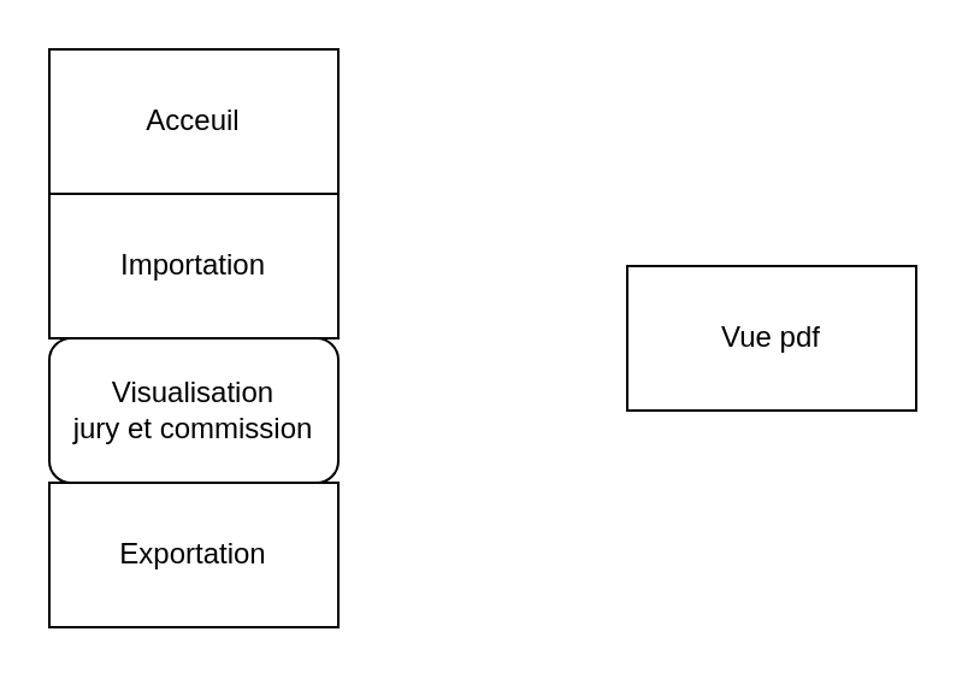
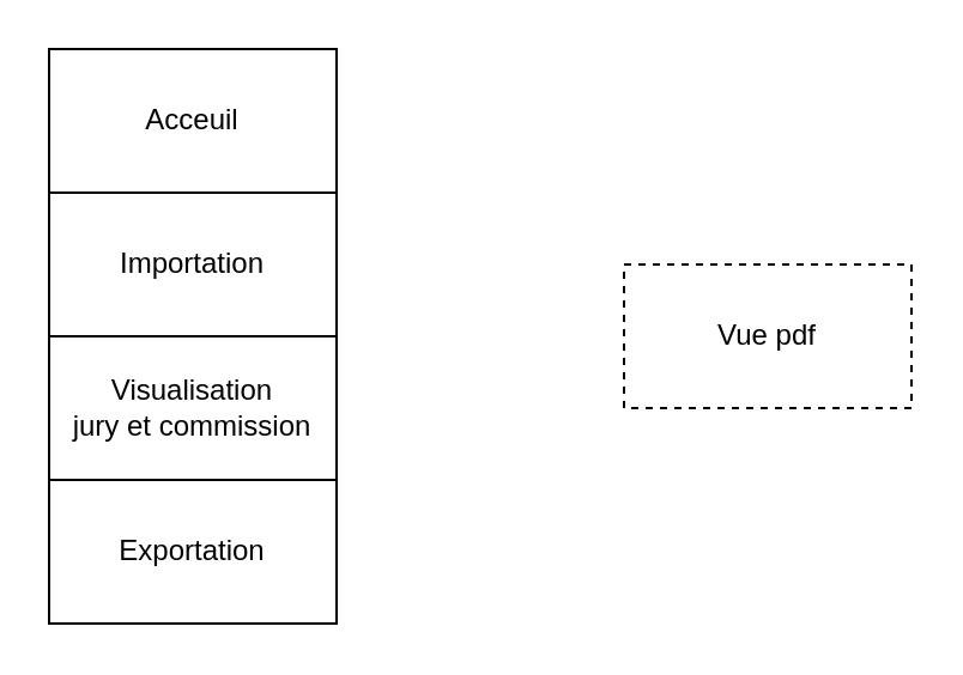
  <mxCell id="0" />
  <mxCell id="1" parent="0" />
  <mxCell id="2" value="Acceuil" style="rounded=0;whiteSpace=wrap;html=1;" vertex="1" parent="1"><mxGeometry x="20" y="20" width="120" height="60" as="geometry" /></mxCell>
  <mxCell id="3" value="Importation" style="rounded=0;whiteSpace=wrap;html=1;" vertex="1" parent="1"><mxGeometry x="20" y="80" width="120" height="60" as="geometry" /></mxCell>
- <mxCell id="4" value="Visualisation&lt;div&gt;jury et commission&lt;/div&gt;" style="whiteSpace=wrap;html=1;rounded=1;" vertex="1" parent="1"><mxGeometry x="20" y="140" width="120" height="60" as="geometry" /></mxCell>
+ <mxCell id="4" value="Visualisation&lt;div&gt;jury et commission&lt;/div&gt;" style="rounded=0;whiteSpace=wrap;html=1;" vertex="1" parent="1"><mxGeometry x="20" y="140" width="120" height="60" as="geometry" /></mxCell>
  <mxCell id="5" value="Exportation" style="rounded=0;whiteSpace=wrap;html=1;" vertex="1" parent="1"><mxGeometry x="20" y="200" width="120" height="60" as="geometry" /></mxCell>
- <mxCell id="6" value="Vue pdf" style="rounded=0;whiteSpace=wrap;html=1;" vertex="1" parent="1"><mxGeometry x="260" y="110" width="120" height="60" as="geometry" /></mxCell>
+ <mxCell id="6" value="Vue pdf" style="rounded=0;whiteSpace=wrap;html=1;dashed=1;" vertex="1" parent="1"><mxGeometry x="260" y="110" width="120" height="60" as="geometry" /></mxCell>
